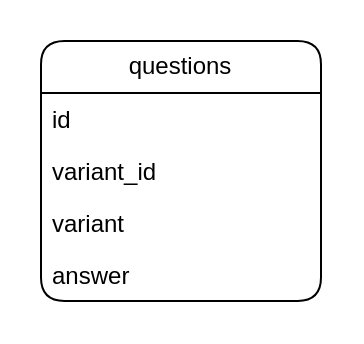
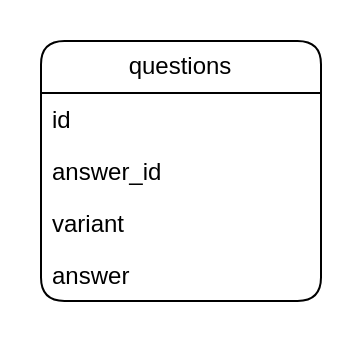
  <mxCell id="0" />
  <mxCell id="1" parent="0" />
  <mxCell id="2" value="questions" style="swimlane;fontStyle=0;childLayout=stackLayout;horizontal=1;startSize=26;fillColor=none;horizontalStack=0;resizeParent=1;resizeParentMax=0;resizeLast=0;collapsible=1;marginBottom=0;whiteSpace=wrap;html=1;rounded=1;" vertex="1" parent="1"><mxGeometry x="20" y="20" width="140" height="130" as="geometry" /></mxCell>
  <mxCell id="3" value="id" style="text;strokeColor=none;fillColor=none;align=left;verticalAlign=top;spacingLeft=4;spacingRight=4;overflow=hidden;rotatable=0;points=[[0,0.5],[1,0.5]];portConstraint=eastwest;whiteSpace=wrap;html=1;" vertex="1" parent="2"><mxGeometry y="26" width="140" height="26" as="geometry" /></mxCell>
- <mxCell id="4" value="variant_id" style="text;strokeColor=none;fillColor=none;align=left;verticalAlign=top;spacingLeft=4;spacingRight=4;overflow=hidden;rotatable=0;points=[[0,0.5],[1,0.5]];portConstraint=eastwest;whiteSpace=wrap;html=1;" vertex="1" parent="2"><mxGeometry y="52" width="140" height="26" as="geometry" /></mxCell>
+ <mxCell id="4" value="answer_id" style="text;strokeColor=none;fillColor=none;align=left;verticalAlign=top;spacingLeft=4;spacingRight=4;overflow=hidden;rotatable=0;points=[[0,0.5],[1,0.5]];portConstraint=eastwest;whiteSpace=wrap;html=1;" vertex="1" parent="2"><mxGeometry y="52" width="140" height="26" as="geometry" /></mxCell>
  <mxCell id="5" value="variant" style="text;strokeColor=none;fillColor=none;align=left;verticalAlign=top;spacingLeft=4;spacingRight=4;overflow=hidden;rotatable=0;points=[[0,0.5],[1,0.5]];portConstraint=eastwest;whiteSpace=wrap;html=1;" vertex="1" parent="2"><mxGeometry y="78" width="140" height="26" as="geometry" /></mxCell>
  <mxCell id="6" value="answer" style="text;strokeColor=none;fillColor=none;align=left;verticalAlign=top;spacingLeft=4;spacingRight=4;overflow=hidden;rotatable=0;points=[[0,0.5],[1,0.5]];portConstraint=eastwest;whiteSpace=wrap;html=1;" vertex="1" parent="2"><mxGeometry y="104" width="140" height="26" as="geometry" /></mxCell>
